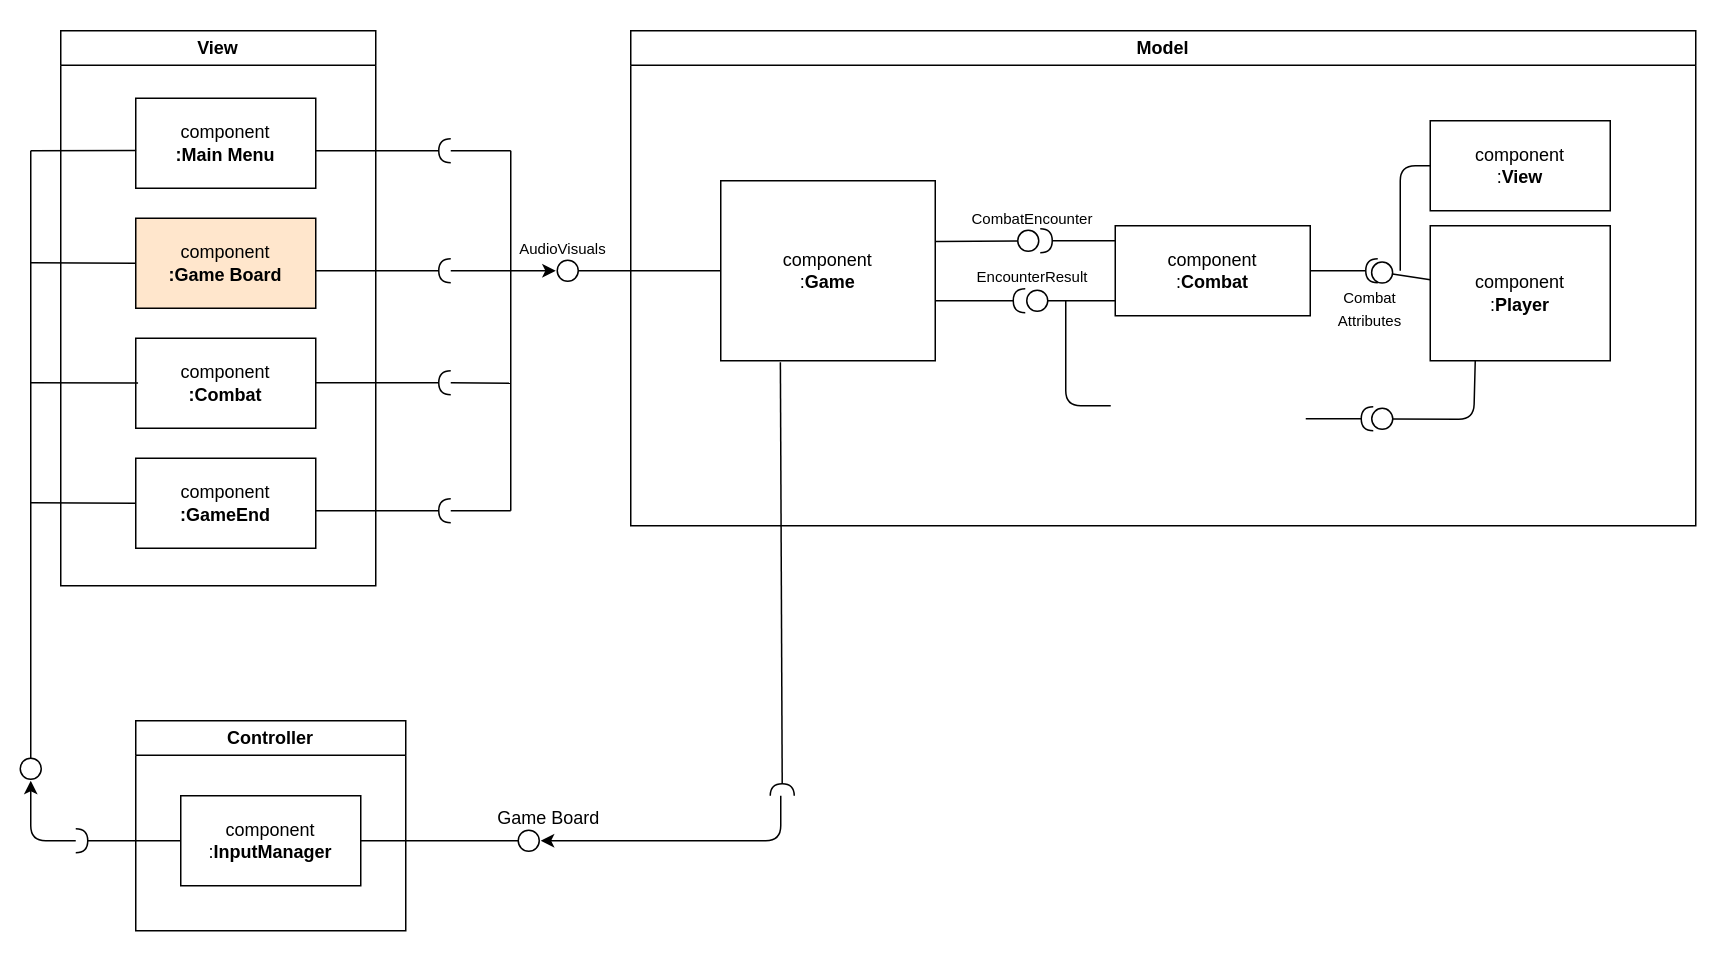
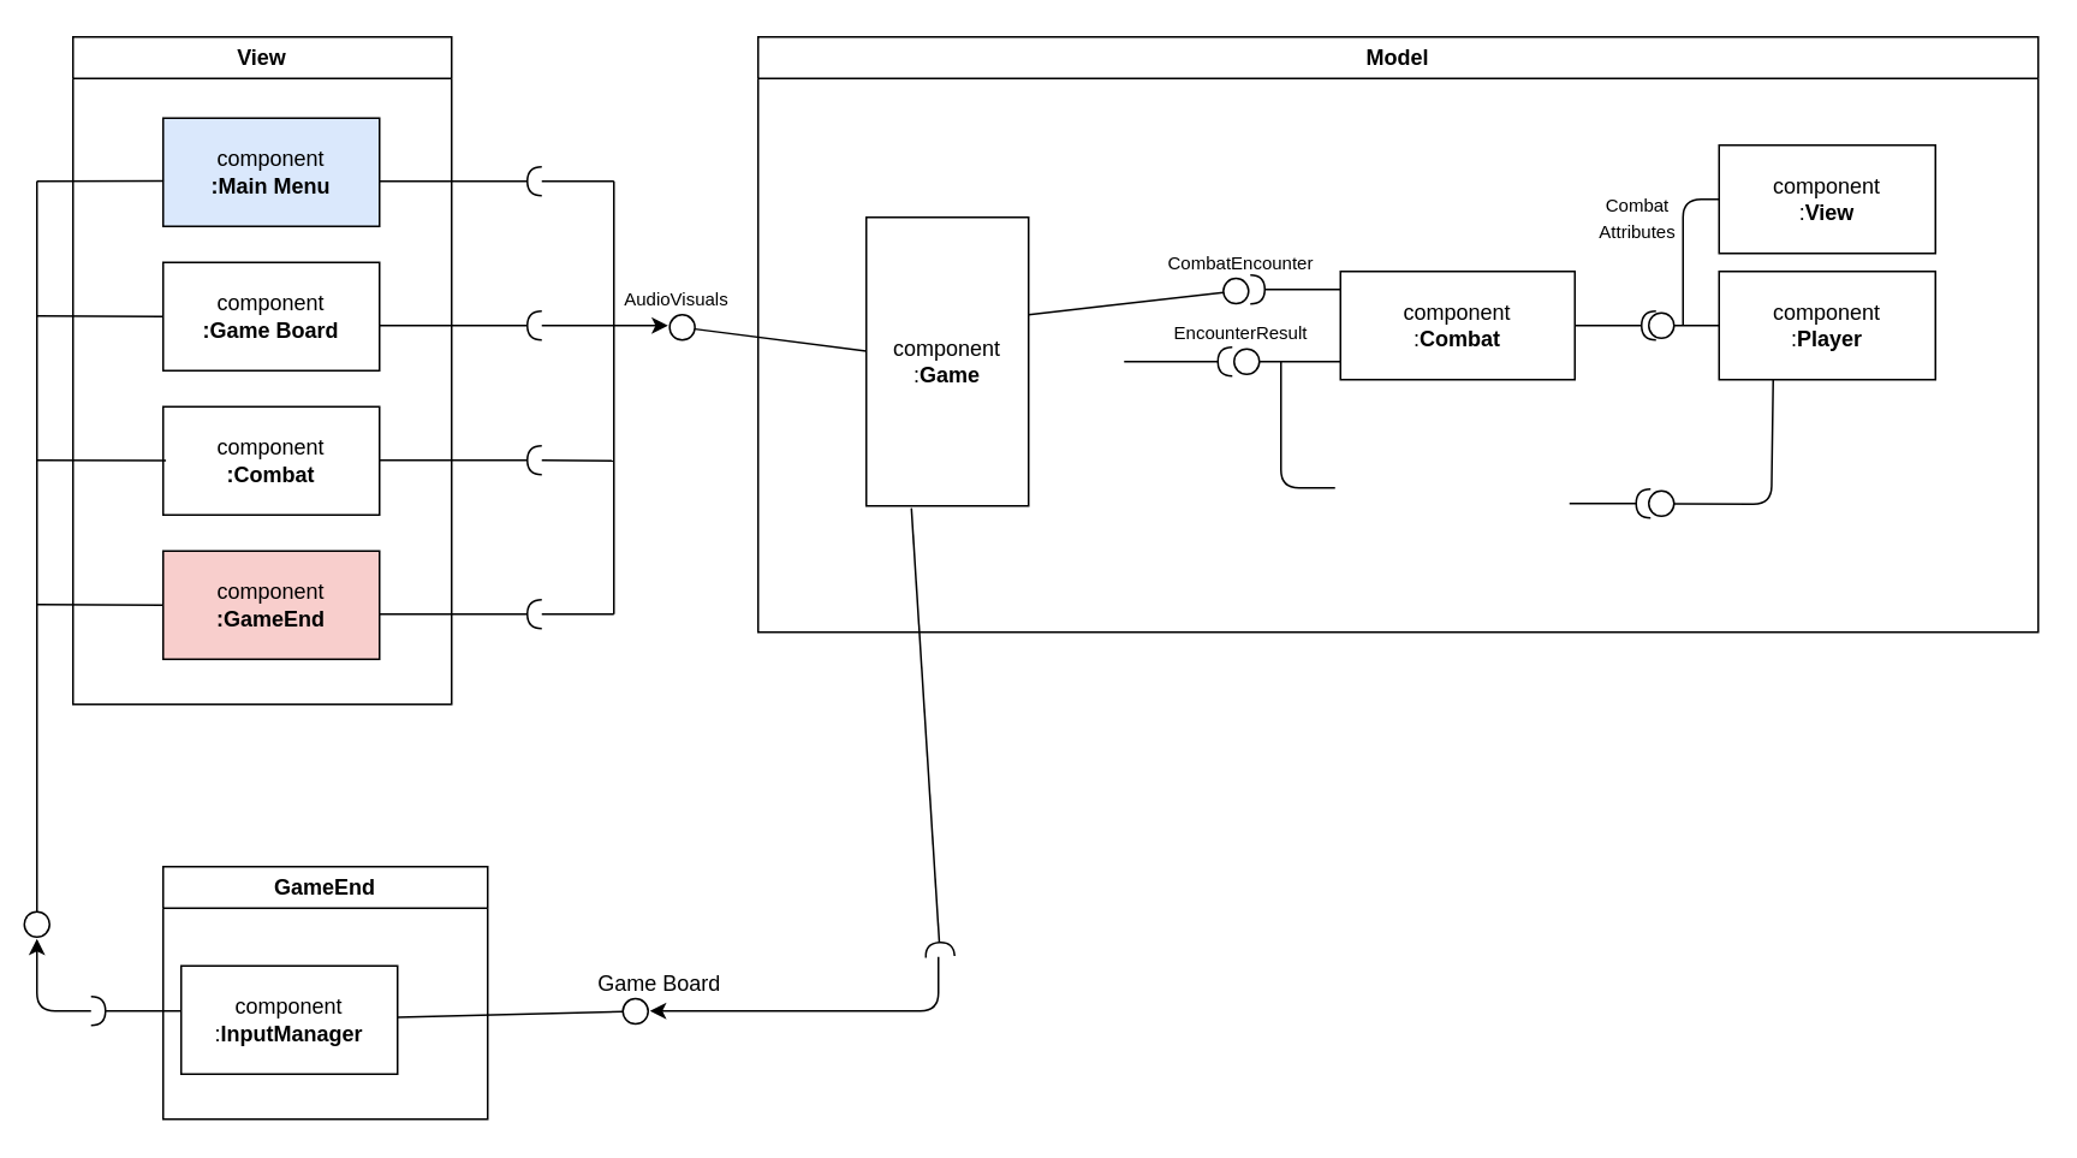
  <mxCell id="0" />
  <mxCell id="1" parent="0" />
  <mxCell id="2" value="View" style="swimlane;whiteSpace=wrap;html=1;" parent="1" vertex="1"><mxGeometry x="40" y="20" width="210" height="370" as="geometry"><mxRectangle x="280" y="310" width="140" height="30" as="alternateBounds" /></mxGeometry></mxCell>
- <mxCell id="3" value="component&lt;br&gt;&lt;b&gt;:Main Menu&lt;/b&gt;" style="rounded=0;whiteSpace=wrap;html=1;" parent="2" vertex="1"><mxGeometry x="50" y="45" width="120" height="60" as="geometry" /></mxCell>
- <mxCell id="4" value="component&lt;br&gt;&lt;b&gt;:Game Board&lt;/b&gt;" style="rounded=0;whiteSpace=wrap;html=1;fillColor=#ffe6cc;" parent="2" vertex="1"><mxGeometry x="50" y="125" width="120" height="60" as="geometry" /></mxCell>
+ <mxCell id="3" value="component&lt;br&gt;&lt;b&gt;:Main Menu&lt;/b&gt;" style="rounded=0;whiteSpace=wrap;html=1;fillColor=#dae8fc;" parent="2" vertex="1"><mxGeometry x="50" y="45" width="120" height="60" as="geometry" /></mxCell>
+ <mxCell id="4" value="component&lt;br&gt;&lt;b&gt;:Game Board&lt;/b&gt;" style="rounded=0;whiteSpace=wrap;html=1;" parent="2" vertex="1"><mxGeometry x="50" y="125" width="120" height="60" as="geometry" /></mxCell>
  <mxCell id="5" value="component&lt;br&gt;&lt;b&gt;:Combat&lt;/b&gt;" style="rounded=0;whiteSpace=wrap;html=1;" parent="2" vertex="1"><mxGeometry x="50" y="205" width="120" height="60" as="geometry" /></mxCell>
- <mxCell id="6" value="component&lt;br&gt;&lt;b&gt;:GameEnd&lt;/b&gt;" style="rounded=0;whiteSpace=wrap;html=1;" parent="2" vertex="1"><mxGeometry x="50" y="285" width="120" height="60" as="geometry" /></mxCell>
+ <mxCell id="6" value="component&lt;br&gt;&lt;b&gt;:GameEnd&lt;/b&gt;" style="rounded=0;whiteSpace=wrap;html=1;fillColor=#f8cecc;" parent="2" vertex="1"><mxGeometry x="50" y="285" width="120" height="60" as="geometry" /></mxCell>
  <mxCell id="7" value="" style="endArrow=none;html=1;entryX=0;entryY=0.5;entryDx=0;entryDy=0;" parent="2" target="6" edge="1"><mxGeometry width="50" height="50" relative="1" as="geometry"><mxPoint x="-20" y="314.66" as="sourcePoint" /><mxPoint x="30" y="314.66" as="targetPoint" /></mxGeometry></mxCell>
  <mxCell id="8" value="" style="endArrow=none;html=1;entryX=0.013;entryY=0.497;entryDx=0;entryDy=0;entryPerimeter=0;" parent="2" target="5" edge="1"><mxGeometry width="50" height="50" relative="1" as="geometry"><mxPoint x="-20" y="234.66" as="sourcePoint" /><mxPoint x="30" y="234.66" as="targetPoint" /></mxGeometry></mxCell>
  <mxCell id="9" value="" style="endArrow=none;html=1;entryX=0;entryY=0.5;entryDx=0;entryDy=0;" parent="2" target="4" edge="1"><mxGeometry width="50" height="50" relative="1" as="geometry"><mxPoint x="-20" y="154.66" as="sourcePoint" /><mxPoint x="30" y="154.66" as="targetPoint" /></mxGeometry></mxCell>
  <mxCell id="10" value="" style="endArrow=none;html=1;entryX=0.002;entryY=0.581;entryDx=0;entryDy=0;entryPerimeter=0;" parent="2" target="3" edge="1"><mxGeometry width="50" height="50" relative="1" as="geometry"><mxPoint x="-20" y="80" as="sourcePoint" /><mxPoint x="30" y="80" as="targetPoint" /></mxGeometry></mxCell>
  <mxCell id="11" value="Model" style="swimlane;whiteSpace=wrap;html=1;" parent="1" vertex="1"><mxGeometry x="420" y="20" width="710" height="330" as="geometry"><mxRectangle x="480" y="80" width="70" height="30" as="alternateBounds" /></mxGeometry></mxCell>
  <mxCell id="12" style="edgeStyle=none;html=1;endArrow=circle;endFill=0;" parent="11" source="13" edge="1"><mxGeometry relative="1" as="geometry"><mxPoint x="493" y="160" as="targetPoint" /></mxGeometry></mxCell>
- <mxCell id="13" value="component&lt;br&gt;:&lt;b&gt;Player&lt;/b&gt;" style="rounded=0;whiteSpace=wrap;html=1;" parent="11" vertex="1"><mxGeometry x="533" y="130" width="120" height="90" as="geometry" /></mxCell>
- <mxCell id="14" value="component&lt;br&gt;:&lt;b&gt;Game&lt;/b&gt;" style="rounded=0;whiteSpace=wrap;html=1;" parent="11" vertex="1"><mxGeometry x="60" y="100" width="143" height="120" as="geometry" /></mxCell>
+ <mxCell id="13" value="component&lt;br&gt;:&lt;b&gt;Player&lt;/b&gt;" style="rounded=0;whiteSpace=wrap;html=1;" parent="11" vertex="1"><mxGeometry x="533" y="130" width="120" height="60" as="geometry" /></mxCell>
+ <mxCell id="14" value="component&lt;br&gt;:&lt;b&gt;Game&lt;/b&gt;" style="rounded=0;whiteSpace=wrap;html=1;" parent="11" vertex="1"><mxGeometry x="60" y="100" width="90" height="160" as="geometry" /></mxCell>
  <mxCell id="15" style="edgeStyle=none;html=1;endArrow=halfCircle;endFill=0;" parent="11" edge="1"><mxGeometry relative="1" as="geometry"><mxPoint x="498" y="160" as="targetPoint" /><mxPoint x="453" y="160" as="sourcePoint" /></mxGeometry></mxCell>
  <mxCell id="16" value="" style="endArrow=halfCircle;html=1;endFill=0;" parent="11" edge="1"><mxGeometry width="50" height="50" relative="1" as="geometry"><mxPoint x="203" y="180" as="sourcePoint" /><mxPoint x="263" y="180" as="targetPoint" /></mxGeometry></mxCell>
  <mxCell id="17" value="&lt;font style=&quot;font-size: 10px;&quot;&gt;EncounterResult&lt;/font&gt;" style="text;html=1;align=center;verticalAlign=middle;whiteSpace=wrap;rounded=0;" parent="11" vertex="1"><mxGeometry x="203" y="149" width="130" height="30" as="geometry" /></mxCell>
  <mxCell id="18" value="" style="endArrow=none;html=1;" parent="11" edge="1"><mxGeometry width="50" height="50" relative="1" as="geometry"><mxPoint x="513" y="160" as="sourcePoint" /><mxPoint x="533" y="90" as="targetPoint" /><Array as="points"><mxPoint x="513" y="90" /></Array></mxGeometry></mxCell>
- <mxCell id="19" value="&lt;font style=&quot;font-size: 10px;&quot;&gt;Combat&lt;/font&gt;&lt;div&gt;&lt;font style=&quot;font-size: 10px;&quot;&gt;Attributes&lt;/font&gt;&lt;/div&gt;" style="text;html=1;align=center;verticalAlign=middle;whiteSpace=wrap;rounded=0;" parent="11" vertex="1"><mxGeometry x="463" y="170" width="60" height="30" as="geometry" /></mxCell>
+ <mxCell id="19" value="&lt;font style=&quot;font-size: 10px;&quot;&gt;Combat&lt;/font&gt;&lt;div&gt;&lt;font style=&quot;font-size: 10px;&quot;&gt;Attributes&lt;/font&gt;&lt;/div&gt;" style="text;html=1;align=center;verticalAlign=middle;whiteSpace=wrap;rounded=0;" parent="11" vertex="1"><mxGeometry x="458" y="85" width="60" height="30" as="geometry" /></mxCell>
  <mxCell id="20" value="component&lt;br&gt;:&lt;b&gt;View&lt;/b&gt;" style="rounded=0;whiteSpace=wrap;html=1;" parent="11" vertex="1"><mxGeometry x="533" y="60" width="120" height="60" as="geometry" /></mxCell>
  <mxCell id="21" value="component&lt;br&gt;:&lt;b&gt;Combat&lt;/b&gt;" style="rounded=0;whiteSpace=wrap;html=1;" parent="11" vertex="1"><mxGeometry x="323" y="130" width="130" height="60" as="geometry" /></mxCell>
  <mxCell id="22" style="edgeStyle=none;html=1;endArrow=circle;endFill=0;" parent="11" edge="1"><mxGeometry relative="1" as="geometry"><mxPoint x="263" y="180" as="targetPoint" /><mxPoint x="323" y="180" as="sourcePoint" /></mxGeometry></mxCell>
  <mxCell id="23" value="" style="endArrow=halfCircle;html=1;endFill=0;exitX=0.001;exitY=0.167;exitDx=0;exitDy=0;exitPerimeter=0;" parent="11" source="21" edge="1"><mxGeometry width="50" height="50" relative="1" as="geometry"><mxPoint x="273" y="70" as="sourcePoint" /><mxPoint x="273" y="140" as="targetPoint" /></mxGeometry></mxCell>
  <mxCell id="24" style="edgeStyle=none;html=1;endArrow=circle;endFill=0;exitX=1;exitY=0.337;exitDx=0;exitDy=0;exitPerimeter=0;" parent="11" source="14" edge="1"><mxGeometry relative="1" as="geometry"><mxPoint x="273" y="140" as="targetPoint" /><mxPoint x="223" y="140" as="sourcePoint" /></mxGeometry></mxCell>
  <mxCell id="25" value="&lt;font style=&quot;font-size: 10px;&quot;&gt;CombatEncounter&lt;/font&gt;" style="text;html=1;align=center;verticalAlign=middle;whiteSpace=wrap;rounded=0;" parent="11" vertex="1"><mxGeometry x="203" y="110" width="130" height="30" as="geometry" /></mxCell>
  <mxCell id="26" value="" style="endArrow=none;html=1;" parent="11" edge="1"><mxGeometry width="50" height="50" relative="1" as="geometry"><mxPoint x="290" y="180" as="sourcePoint" /><mxPoint x="320" y="250" as="targetPoint" /><Array as="points"><mxPoint x="290" y="250" /></Array></mxGeometry></mxCell>
  <mxCell id="27" style="edgeStyle=none;html=1;endArrow=halfCircle;endFill=0;" parent="11" edge="1"><mxGeometry relative="1" as="geometry"><mxPoint x="495" y="258.71" as="targetPoint" /><mxPoint x="450" y="258.71" as="sourcePoint" /></mxGeometry></mxCell>
  <mxCell id="28" style="edgeStyle=none;html=1;endArrow=circle;endFill=0;exitX=0.25;exitY=1;exitDx=0;exitDy=0;" parent="11" source="13" edge="1"><mxGeometry relative="1" as="geometry"><mxPoint x="493" y="258.71" as="targetPoint" /><mxPoint x="533" y="258.71" as="sourcePoint" /><Array as="points"><mxPoint x="562" y="259" /></Array></mxGeometry></mxCell>
  <mxCell id="29" value="" style="endArrow=none;html=1;" parent="1" edge="1"><mxGeometry width="50" height="50" relative="1" as="geometry"><mxPoint x="300" y="100" as="sourcePoint" /><mxPoint x="340" y="100" as="targetPoint" /></mxGeometry></mxCell>
  <mxCell id="30" value="" style="endArrow=halfCircle;html=1;endFill=0;" parent="1" edge="1"><mxGeometry width="50" height="50" relative="1" as="geometry"><mxPoint x="210" y="100" as="sourcePoint" /><mxPoint x="300" y="100" as="targetPoint" /></mxGeometry></mxCell>
  <mxCell id="31" value="" style="endArrow=halfCircle;html=1;endFill=0;" parent="1" edge="1"><mxGeometry width="50" height="50" relative="1" as="geometry"><mxPoint x="210" y="180" as="sourcePoint" /><mxPoint x="300" y="180" as="targetPoint" /></mxGeometry></mxCell>
  <mxCell id="32" value="" style="endArrow=none;html=1;" parent="1" edge="1"><mxGeometry width="50" height="50" relative="1" as="geometry"><mxPoint x="300" y="254.71" as="sourcePoint" /><mxPoint x="340" y="255" as="targetPoint" /></mxGeometry></mxCell>
  <mxCell id="33" value="" style="endArrow=halfCircle;html=1;endFill=0;" parent="1" edge="1"><mxGeometry width="50" height="50" relative="1" as="geometry"><mxPoint x="210" y="254.71" as="sourcePoint" /><mxPoint x="300" y="254.71" as="targetPoint" /></mxGeometry></mxCell>
  <mxCell id="34" value="" style="endArrow=none;html=1;" parent="1" edge="1"><mxGeometry width="50" height="50" relative="1" as="geometry"><mxPoint x="300" y="340" as="sourcePoint" /><mxPoint x="340" y="340" as="targetPoint" /></mxGeometry></mxCell>
  <mxCell id="35" value="" style="endArrow=halfCircle;html=1;endFill=0;" parent="1" edge="1"><mxGeometry width="50" height="50" relative="1" as="geometry"><mxPoint x="210" y="340" as="sourcePoint" /><mxPoint x="300" y="340" as="targetPoint" /></mxGeometry></mxCell>
  <mxCell id="36" value="" style="endArrow=none;html=1;" parent="1" edge="1"><mxGeometry width="50" height="50" relative="1" as="geometry"><mxPoint x="340" y="340" as="sourcePoint" /><mxPoint x="340" y="100" as="targetPoint" /></mxGeometry></mxCell>
  <mxCell id="37" value="" style="endArrow=classic;html=1;" parent="1" edge="1"><mxGeometry width="50" height="50" relative="1" as="geometry"><mxPoint x="300" y="180" as="sourcePoint" /><mxPoint x="370" y="180" as="targetPoint" /></mxGeometry></mxCell>
  <mxCell id="38" value="" style="endArrow=circle;html=1;endFill=0;" parent="1" edge="1"><mxGeometry width="50" height="50" relative="1" as="geometry"><mxPoint x="20" y="100" as="sourcePoint" /><mxPoint x="20" y="520" as="targetPoint" /></mxGeometry></mxCell>
- <mxCell id="39" value="Controller" style="swimlane;whiteSpace=wrap;html=1;" parent="1" vertex="1"><mxGeometry x="90" y="480" width="180" height="140" as="geometry" /></mxCell>
+ <mxCell id="39" value="GameEnd" style="swimlane;whiteSpace=wrap;html=1;" parent="1" vertex="1"><mxGeometry x="90" y="480" width="180" height="140" as="geometry" /></mxCell>
  <mxCell id="40" style="edgeStyle=none;html=1;endArrow=halfCircle;endFill=0;" parent="39" edge="1"><mxGeometry relative="1" as="geometry"><mxPoint x="-40" y="80" as="targetPoint" /><mxPoint x="40" y="80" as="sourcePoint" /></mxGeometry></mxCell>
  <mxCell id="41" style="edgeStyle=none;html=1;endArrow=circle;endFill=0;" parent="39" source="42" edge="1"><mxGeometry relative="1" as="geometry"><mxPoint x="270" y="80" as="targetPoint" /></mxGeometry></mxCell>
- <mxCell id="42" value="component&lt;br&gt;:&lt;b&gt;Inp&lt;/b&gt;&lt;b style=&quot;background-color: transparent;&quot;&gt;utManager&lt;/b&gt;" style="rounded=0;whiteSpace=wrap;html=1;" parent="39" vertex="1"><mxGeometry x="30" y="50" width="120" height="60" as="geometry" /></mxCell>
+ <mxCell id="42" value="component&lt;br&gt;:&lt;b&gt;Inp&lt;/b&gt;&lt;b style=&quot;background-color: transparent;&quot;&gt;utManager&lt;/b&gt;" style="rounded=0;whiteSpace=wrap;html=1;" parent="39" vertex="1"><mxGeometry x="10" y="55" width="120" height="60" as="geometry" /></mxCell>
  <mxCell id="43" value="" style="endArrow=classic;html=1;" parent="1" edge="1"><mxGeometry width="50" height="50" relative="1" as="geometry"><mxPoint x="50" y="560" as="sourcePoint" /><mxPoint x="20" y="520" as="targetPoint" /><Array as="points"><mxPoint x="20" y="560" /></Array></mxGeometry></mxCell>
  <mxCell id="44" value="" style="endArrow=none;html=1;startArrow=classic;startFill=1;endFill=0;" parent="1" edge="1"><mxGeometry width="50" height="50" relative="1" as="geometry"><mxPoint x="360" y="560" as="sourcePoint" /><mxPoint x="520" y="530" as="targetPoint" /><Array as="points"><mxPoint x="520" y="560" /></Array></mxGeometry></mxCell>
  <mxCell id="45" value="&lt;font style=&quot;font-size: 10px;&quot;&gt;AudioVisuals&lt;/font&gt;" style="text;html=1;align=center;verticalAlign=middle;whiteSpace=wrap;rounded=0;" parent="1" vertex="1"><mxGeometry x="310" y="150" width="130" height="30" as="geometry" /></mxCell>
  <mxCell id="46" style="edgeStyle=none;html=1;endArrow=circle;endFill=0;" parent="1" source="14" edge="1"><mxGeometry relative="1" as="geometry"><mxPoint x="370" y="180" as="targetPoint" /></mxGeometry></mxCell>
  <mxCell id="47" value="Game Board" style="text;html=1;align=center;verticalAlign=middle;whiteSpace=wrap;rounded=0;" parent="1" vertex="1"><mxGeometry x="321" y="530" width="89" height="30" as="geometry" /></mxCell>
  <mxCell id="48" value="" style="endArrow=halfCircle;html=1;endFill=0;exitX=0.278;exitY=1.008;exitDx=0;exitDy=0;exitPerimeter=0;" parent="1" source="14" edge="1"><mxGeometry width="50" height="50" relative="1" as="geometry"><mxPoint x="520" y="250" as="sourcePoint" /><mxPoint x="521" y="530" as="targetPoint" /></mxGeometry></mxCell>
